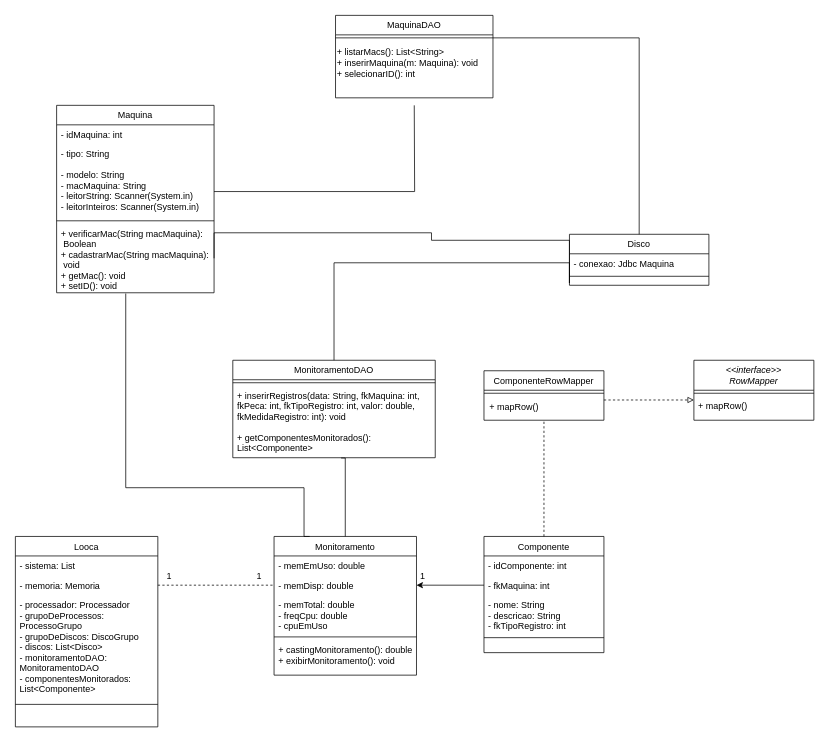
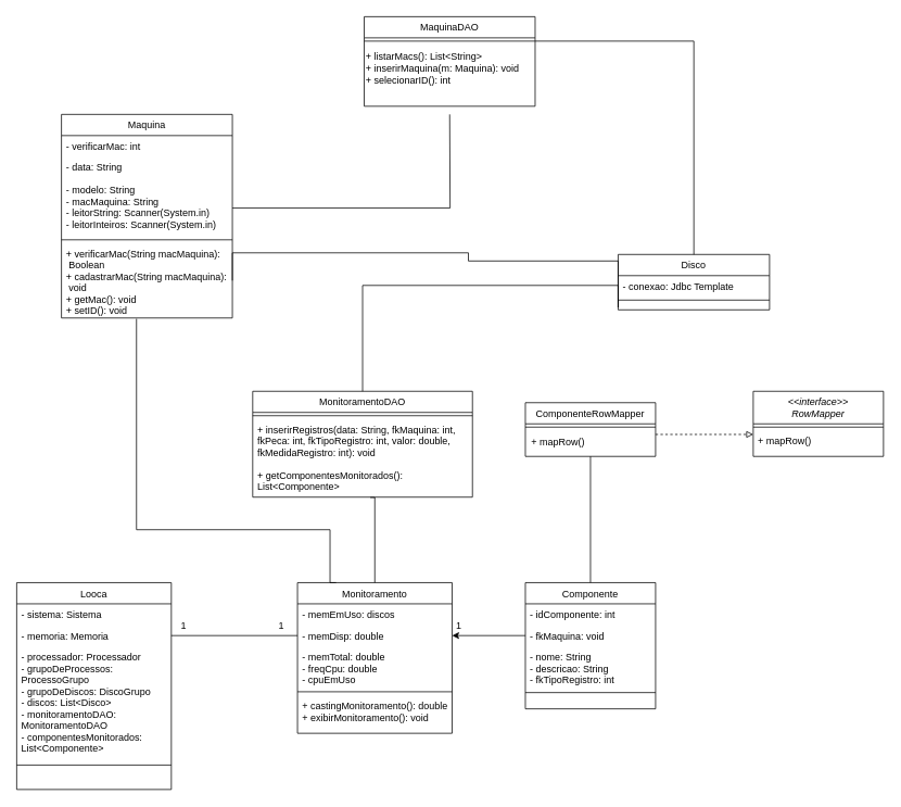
  <mxCell id="0" />
  <mxCell id="1" parent="0" />
  <mxCell id="2" value="Disco" style="swimlane;fontStyle=0;align=center;verticalAlign=top;childLayout=stackLayout;horizontal=1;startSize=26;horizontalStack=0;resizeParent=1;resizeLast=0;collapsible=1;marginBottom=0;rounded=0;shadow=0;strokeWidth=1;" parent="1" vertex="1"><mxGeometry x="759" y="312" width="186" height="68" as="geometry"><mxRectangle x="230" y="140" width="160" height="26" as="alternateBounds" /></mxGeometry></mxCell>
- <mxCell id="3" value="- conexao: Jdbc Maquina" style="text;align=left;verticalAlign=top;spacingLeft=4;spacingRight=4;overflow=hidden;rotatable=0;points=[[0,0.5],[1,0.5]];portConstraint=eastwest;" parent="2" vertex="1"><mxGeometry y="26" width="186" height="26" as="geometry" /></mxCell>
+ <mxCell id="3" value="- conexao: Jdbc Template" style="text;align=left;verticalAlign=top;spacingLeft=4;spacingRight=4;overflow=hidden;rotatable=0;points=[[0,0.5],[1,0.5]];portConstraint=eastwest;" parent="2" vertex="1"><mxGeometry y="26" width="186" height="26" as="geometry" /></mxCell>
  <mxCell id="4" value="" style="line;html=1;strokeWidth=1;align=left;verticalAlign=middle;spacingTop=-1;spacingLeft=3;spacingRight=3;rotatable=0;labelPosition=right;points=[];portConstraint=eastwest;" parent="2" vertex="1"><mxGeometry y="52" width="186" height="8" as="geometry" /></mxCell>
  <mxCell id="5" value="MaquinaDAO" style="swimlane;fontStyle=0;align=center;verticalAlign=top;childLayout=stackLayout;horizontal=1;startSize=26;horizontalStack=0;resizeParent=1;resizeLast=0;collapsible=1;marginBottom=0;rounded=0;shadow=0;strokeWidth=1;" parent="1" vertex="1"><mxGeometry x="447" y="20" width="210" height="110" as="geometry"><mxRectangle x="230" y="140" width="160" height="26" as="alternateBounds" /></mxGeometry></mxCell>
  <mxCell id="6" value="" style="line;html=1;strokeWidth=1;align=left;verticalAlign=middle;spacingTop=-1;spacingLeft=3;spacingRight=3;rotatable=0;labelPosition=right;points=[];portConstraint=eastwest;" parent="5" vertex="1"><mxGeometry y="26" width="210" height="8" as="geometry" /></mxCell>
  <mxCell id="7" value="+ listarMacs(): List&amp;lt;String&amp;gt;&lt;br&gt;+ inserirMaquina(m: Maquina): void&lt;br&gt;+ selecionarID(): int" style="text;html=1;align=left;verticalAlign=middle;resizable=0;points=[];autosize=1;strokeColor=none;fillColor=none;" parent="5" vertex="1"><mxGeometry y="34" width="210" height="60" as="geometry" /></mxCell>
  <mxCell id="8" value="MonitoramentoDAO" style="swimlane;fontStyle=0;align=center;verticalAlign=top;childLayout=stackLayout;horizontal=1;startSize=26;horizontalStack=0;resizeParent=1;resizeLast=0;collapsible=1;marginBottom=0;rounded=0;shadow=0;strokeWidth=1;" parent="1" vertex="1"><mxGeometry x="310" y="480" width="270" height="130" as="geometry"><mxRectangle x="230" y="140" width="160" height="26" as="alternateBounds" /></mxGeometry></mxCell>
  <mxCell id="9" value="" style="line;html=1;strokeWidth=1;align=left;verticalAlign=middle;spacingTop=-1;spacingLeft=3;spacingRight=3;rotatable=0;labelPosition=right;points=[];portConstraint=eastwest;" parent="8" vertex="1"><mxGeometry y="26" width="270" height="8" as="geometry" /></mxCell>
  <mxCell id="10" value="+ inserirRegistros(data: String, fkMaquina: int, &#10;fkPeca: int, fkTipoRegistro: int, valor: double,&#10;fkMedidaRegistro: int): void&#10;&#10;+ getComponentesMonitorados(): &#10;List&lt;Componente&gt;" style="text;align=left;verticalAlign=top;spacingLeft=4;spacingRight=4;overflow=hidden;rotatable=0;points=[[0,0.5],[1,0.5]];portConstraint=eastwest;" parent="8" vertex="1"><mxGeometry y="34" width="270" height="96" as="geometry" /></mxCell>
  <mxCell id="11" value="" style="resizable=0;align=left;verticalAlign=bottom;labelBackgroundColor=none;fontSize=12;" parent="1" connectable="0" vertex="1"><mxGeometry x="525" y="524.667" as="geometry" /></mxCell>
  <mxCell id="12" style="edgeStyle=orthogonalEdgeStyle;rounded=0;orthogonalLoop=1;jettySize=auto;html=1;entryX=0;entryY=0.5;entryDx=0;entryDy=0;endArrow=none;endFill=0;exitX=1;exitY=0.5;exitDx=0;exitDy=0;" parent="1" source="19" edge="1"><mxGeometry relative="1" as="geometry"><Array as="points"><mxPoint x="285" y="310" /><mxPoint x="575" y="310" /><mxPoint x="575" y="320" /><mxPoint x="759" y="320" /></Array><mxPoint x="355" y="320" as="sourcePoint" /><mxPoint x="759" y="377" as="targetPoint" /></mxGeometry></mxCell>
  <mxCell id="13" style="edgeStyle=orthogonalEdgeStyle;rounded=0;orthogonalLoop=1;jettySize=auto;html=1;endArrow=none;endFill=0;" parent="1" target="8" edge="1"><mxGeometry relative="1" as="geometry"><mxPoint x="759" y="377" as="sourcePoint" /><Array as="points"><mxPoint x="759" y="350" /><mxPoint x="445" y="350" /></Array></mxGeometry></mxCell>
  <mxCell id="14" value="Maquina" style="swimlane;fontStyle=0;align=center;verticalAlign=top;childLayout=stackLayout;horizontal=1;startSize=26;horizontalStack=0;resizeParent=1;resizeLast=0;collapsible=1;marginBottom=0;rounded=0;shadow=0;strokeWidth=1;" parent="1" vertex="1"><mxGeometry x="75" y="140" width="210" height="250" as="geometry"><mxRectangle x="230" y="140" width="160" height="26" as="alternateBounds" /></mxGeometry></mxCell>
- <mxCell id="15" value="- idMaquina: int" style="text;align=left;verticalAlign=top;spacingLeft=4;spacingRight=4;overflow=hidden;rotatable=0;points=[[0,0.5],[1,0.5]];portConstraint=eastwest;" parent="14" vertex="1"><mxGeometry y="26" width="210" height="26" as="geometry" /></mxCell>
- <mxCell id="16" value="- tipo: String" style="text;align=left;verticalAlign=top;spacingLeft=4;spacingRight=4;overflow=hidden;rotatable=0;points=[[0,0.5],[1,0.5]];portConstraint=eastwest;rounded=0;shadow=0;html=0;" parent="14" vertex="1"><mxGeometry y="52" width="210" height="28" as="geometry" /></mxCell>
+ <mxCell id="15" value="- verificarMac: int" style="text;align=left;verticalAlign=top;spacingLeft=4;spacingRight=4;overflow=hidden;rotatable=0;points=[[0,0.5],[1,0.5]];portConstraint=eastwest;" parent="14" vertex="1"><mxGeometry y="26" width="210" height="26" as="geometry" /></mxCell>
+ <mxCell id="16" value="- data: String" style="text;align=left;verticalAlign=top;spacingLeft=4;spacingRight=4;overflow=hidden;rotatable=0;points=[[0,0.5],[1,0.5]];portConstraint=eastwest;rounded=0;shadow=0;html=0;" parent="14" vertex="1"><mxGeometry y="52" width="210" height="28" as="geometry" /></mxCell>
  <mxCell id="17" value="- modelo: String&#10;- macMaquina: String&#10;- leitorString: Scanner(System.in)&#10;- leitorInteiros: Scanner(System.in)&#10;" style="text;align=left;verticalAlign=top;spacingLeft=4;spacingRight=4;overflow=hidden;rotatable=0;points=[[0,0.5],[1,0.5]];portConstraint=eastwest;rounded=0;shadow=0;html=0;" parent="14" vertex="1"><mxGeometry y="80" width="210" height="70" as="geometry" /></mxCell>
  <mxCell id="18" value="" style="line;html=1;strokeWidth=1;align=left;verticalAlign=middle;spacingTop=-1;spacingLeft=3;spacingRight=3;rotatable=0;labelPosition=right;points=[];portConstraint=eastwest;" parent="14" vertex="1"><mxGeometry y="150" width="210" height="8" as="geometry" /></mxCell>
  <mxCell id="19" value="+ verificarMac(String macMaquina):&#10; Boolean&#10;+ cadastrarMac(String macMaquina):&#10; void&#10;+ getMac(): void&#10;+ setID(): void" style="text;align=left;verticalAlign=top;spacingLeft=4;spacingRight=4;overflow=hidden;rotatable=0;points=[[0,0.5],[1,0.5]];portConstraint=eastwest;" parent="14" vertex="1"><mxGeometry y="158" width="210" height="92" as="geometry" /></mxCell>
  <mxCell id="20" value="Monitoramento" style="swimlane;fontStyle=0;align=center;verticalAlign=top;childLayout=stackLayout;horizontal=1;startSize=26;horizontalStack=0;resizeParent=1;resizeLast=0;collapsible=1;marginBottom=0;rounded=0;shadow=0;strokeWidth=1;" parent="1" vertex="1"><mxGeometry x="365" y="715" width="190" height="185" as="geometry"><mxRectangle x="230" y="140" width="160" height="26" as="alternateBounds" /></mxGeometry></mxCell>
- <mxCell id="21" value="- memEmUso: double" style="text;align=left;verticalAlign=top;spacingLeft=4;spacingRight=4;overflow=hidden;rotatable=0;points=[[0,0.5],[1,0.5]];portConstraint=eastwest;" parent="20" vertex="1"><mxGeometry y="26" width="190" height="26" as="geometry" /></mxCell>
+ <mxCell id="21" value="- memEmUso: discos" style="text;align=left;verticalAlign=top;spacingLeft=4;spacingRight=4;overflow=hidden;rotatable=0;points=[[0,0.5],[1,0.5]];portConstraint=eastwest;" parent="20" vertex="1"><mxGeometry y="26" width="190" height="26" as="geometry" /></mxCell>
  <mxCell id="22" value="- memDisp: double" style="text;align=left;verticalAlign=top;spacingLeft=4;spacingRight=4;overflow=hidden;rotatable=0;points=[[0,0.5],[1,0.5]];portConstraint=eastwest;rounded=0;shadow=0;html=0;" parent="20" vertex="1"><mxGeometry y="52" width="190" height="26" as="geometry" /></mxCell>
  <mxCell id="23" value="- memTotal: double&#10;- freqCpu: double&#10;- cpuEmUso" style="text;align=left;verticalAlign=top;spacingLeft=4;spacingRight=4;overflow=hidden;rotatable=0;points=[[0,0.5],[1,0.5]];portConstraint=eastwest;rounded=0;shadow=0;html=0;" parent="20" vertex="1"><mxGeometry y="78" width="190" height="52" as="geometry" /></mxCell>
  <mxCell id="24" value="" style="line;html=1;strokeWidth=1;align=left;verticalAlign=middle;spacingTop=-1;spacingLeft=3;spacingRight=3;rotatable=0;labelPosition=right;points=[];portConstraint=eastwest;" parent="20" vertex="1"><mxGeometry y="130" width="190" height="8" as="geometry" /></mxCell>
  <mxCell id="25" value="+ castingMonitoramento(): double&#10;+ exibirMonitoramento(): void" style="text;align=left;verticalAlign=top;spacingLeft=4;spacingRight=4;overflow=hidden;rotatable=0;points=[[0,0.5],[1,0.5]];portConstraint=eastwest;" parent="20" vertex="1"><mxGeometry y="138" width="190" height="42" as="geometry" /></mxCell>
  <mxCell id="26" value="ComponenteRowMapper" style="swimlane;fontStyle=0;align=center;verticalAlign=top;childLayout=stackLayout;horizontal=1;startSize=26;horizontalStack=0;resizeParent=1;resizeLast=0;collapsible=1;marginBottom=0;rounded=0;shadow=0;strokeWidth=1;" parent="1" vertex="1"><mxGeometry x="645" y="494" width="160" height="66" as="geometry"><mxRectangle x="230" y="140" width="160" height="26" as="alternateBounds" /></mxGeometry></mxCell>
  <mxCell id="27" value="" style="line;html=1;strokeWidth=1;align=left;verticalAlign=middle;spacingTop=-1;spacingLeft=3;spacingRight=3;rotatable=0;labelPosition=right;points=[];portConstraint=eastwest;" parent="26" vertex="1"><mxGeometry y="26" width="160" height="8" as="geometry" /></mxCell>
  <mxCell id="28" value="&lt;&lt;interface&gt;&gt;&#10;RowMapper" style="swimlane;fontStyle=2;align=center;verticalAlign=top;childLayout=stackLayout;horizontal=1;startSize=40;horizontalStack=0;resizeParent=1;resizeLast=0;collapsible=1;marginBottom=0;rounded=0;shadow=0;strokeWidth=1;" parent="1" vertex="1"><mxGeometry x="925" y="480" width="160" height="80" as="geometry"><mxRectangle x="230" y="140" width="160" height="26" as="alternateBounds" /></mxGeometry></mxCell>
  <mxCell id="29" value="" style="line;html=1;strokeWidth=1;align=left;verticalAlign=middle;spacingTop=-1;spacingLeft=3;spacingRight=3;rotatable=0;labelPosition=right;points=[];portConstraint=eastwest;" parent="28" vertex="1"><mxGeometry y="40" width="160" height="8" as="geometry" /></mxCell>
  <mxCell id="30" value="+ mapRow()" style="text;align=left;verticalAlign=top;spacingLeft=4;spacingRight=4;overflow=hidden;rotatable=0;points=[[0,0.5],[1,0.5]];portConstraint=eastwest;" parent="28" vertex="1"><mxGeometry y="48" width="160" height="26" as="geometry" /></mxCell>
  <mxCell id="31" style="edgeStyle=orthogonalEdgeStyle;rounded=0;orthogonalLoop=1;jettySize=auto;html=1;entryX=0;entryY=0.5;entryDx=0;entryDy=0;endArrow=block;endFill=0;dashed=1;" parent="1" edge="1"><mxGeometry relative="1" as="geometry"><mxPoint x="805" y="533" as="sourcePoint" /><mxPoint x="925" y="533" as="targetPoint" /></mxGeometry></mxCell>
  <mxCell id="32" value="Componente" style="swimlane;fontStyle=0;align=center;verticalAlign=top;childLayout=stackLayout;horizontal=1;startSize=26;horizontalStack=0;resizeParent=1;resizeLast=0;collapsible=1;marginBottom=0;rounded=0;shadow=0;strokeWidth=1;" parent="1" vertex="1"><mxGeometry x="645" y="715" width="160" height="155" as="geometry"><mxRectangle x="230" y="140" width="160" height="26" as="alternateBounds" /></mxGeometry></mxCell>
  <mxCell id="33" value="- idComponente: int" style="text;align=left;verticalAlign=top;spacingLeft=4;spacingRight=4;overflow=hidden;rotatable=0;points=[[0,0.5],[1,0.5]];portConstraint=eastwest;" parent="32" vertex="1"><mxGeometry y="26" width="160" height="26" as="geometry" /></mxCell>
- <mxCell id="34" value="- fkMaquina: int" style="text;align=left;verticalAlign=top;spacingLeft=4;spacingRight=4;overflow=hidden;rotatable=0;points=[[0,0.5],[1,0.5]];portConstraint=eastwest;rounded=0;shadow=0;html=0;" parent="32" vertex="1"><mxGeometry y="52" width="160" height="26" as="geometry" /></mxCell>
+ <mxCell id="34" value="- fkMaquina: void" style="text;align=left;verticalAlign=top;spacingLeft=4;spacingRight=4;overflow=hidden;rotatable=0;points=[[0,0.5],[1,0.5]];portConstraint=eastwest;rounded=0;shadow=0;html=0;" parent="32" vertex="1"><mxGeometry y="52" width="160" height="26" as="geometry" /></mxCell>
  <mxCell id="35" value="- nome: String&#10;- descricao: String&#10;- fkTipoRegistro: int" style="text;align=left;verticalAlign=top;spacingLeft=4;spacingRight=4;overflow=hidden;rotatable=0;points=[[0,0.5],[1,0.5]];portConstraint=eastwest;rounded=0;shadow=0;html=0;" parent="32" vertex="1"><mxGeometry y="78" width="160" height="52" as="geometry" /></mxCell>
  <mxCell id="36" value="" style="line;html=1;strokeWidth=1;align=left;verticalAlign=middle;spacingTop=-1;spacingLeft=3;spacingRight=3;rotatable=0;labelPosition=right;points=[];portConstraint=eastwest;" parent="32" vertex="1"><mxGeometry y="130" width="160" height="10" as="geometry" /></mxCell>
  <mxCell id="37" style="edgeStyle=orthogonalEdgeStyle;rounded=0;orthogonalLoop=1;jettySize=auto;html=1;entryX=1;entryY=0.5;entryDx=0;entryDy=0;endArrow=classic;endFill=1;" parent="1" source="34" target="22" edge="1"><mxGeometry relative="1" as="geometry" /></mxCell>
  <mxCell id="38" value="Looca" style="swimlane;fontStyle=0;align=center;verticalAlign=top;childLayout=stackLayout;horizontal=1;startSize=26;horizontalStack=0;resizeParent=1;resizeLast=0;collapsible=1;marginBottom=0;rounded=0;shadow=0;strokeWidth=1;" parent="1" vertex="1"><mxGeometry x="20" y="715" width="190" height="254" as="geometry"><mxRectangle x="230" y="140" width="160" height="26" as="alternateBounds" /></mxGeometry></mxCell>
- <mxCell id="39" value="- sistema: List" style="text;align=left;verticalAlign=top;spacingLeft=4;spacingRight=4;overflow=hidden;rotatable=0;points=[[0,0.5],[1,0.5]];portConstraint=eastwest;" parent="38" vertex="1"><mxGeometry y="26" width="190" height="26" as="geometry" /></mxCell>
+ <mxCell id="39" value="- sistema: Sistema" style="text;align=left;verticalAlign=top;spacingLeft=4;spacingRight=4;overflow=hidden;rotatable=0;points=[[0,0.5],[1,0.5]];portConstraint=eastwest;" parent="38" vertex="1"><mxGeometry y="26" width="190" height="26" as="geometry" /></mxCell>
  <mxCell id="40" value="- memoria: Memoria" style="text;align=left;verticalAlign=top;spacingLeft=4;spacingRight=4;overflow=hidden;rotatable=0;points=[[0,0.5],[1,0.5]];portConstraint=eastwest;rounded=0;shadow=0;html=0;" parent="38" vertex="1"><mxGeometry y="52" width="190" height="26" as="geometry" /></mxCell>
  <mxCell id="41" value="- processador: Processador&#10;- grupoDeProcessos: &#10;ProcessoGrupo&#10;- grupoDeDiscos: DiscoGrupo&#10;- discos: List&lt;Disco&gt;&#10;- monitoramentoDAO: &#10;MonitoramentoDAO&#10;- componentesMonitorados: &#10;List&lt;Componente&gt;" style="text;align=left;verticalAlign=top;spacingLeft=4;spacingRight=4;overflow=hidden;rotatable=0;points=[[0,0.5],[1,0.5]];portConstraint=eastwest;rounded=0;shadow=0;html=0;" parent="38" vertex="1"><mxGeometry y="78" width="190" height="142" as="geometry" /></mxCell>
  <mxCell id="42" value="" style="line;html=1;strokeWidth=1;align=left;verticalAlign=middle;spacingTop=-1;spacingLeft=3;spacingRight=3;rotatable=0;labelPosition=right;points=[];portConstraint=eastwest;" parent="38" vertex="1"><mxGeometry y="220" width="190" height="8" as="geometry" /></mxCell>
- <mxCell id="43" style="edgeStyle=orthogonalEdgeStyle;rounded=0;orthogonalLoop=1;jettySize=auto;html=1;entryX=0;entryY=0.5;entryDx=0;entryDy=0;endArrow=none;endFill=0;dashed=1;" parent="1" source="40" target="22" edge="1"><mxGeometry relative="1" as="geometry" /></mxCell>
+ <mxCell id="43" style="edgeStyle=orthogonalEdgeStyle;rounded=0;orthogonalLoop=1;jettySize=auto;html=1;entryX=0;entryY=0.5;entryDx=0;entryDy=0;endArrow=none;endFill=0;" parent="1" source="40" target="22" edge="1"><mxGeometry relative="1" as="geometry" /></mxCell>
  <mxCell id="44" value="1" style="text;html=1;align=center;verticalAlign=middle;resizable=0;points=[];autosize=1;strokeColor=none;fillColor=none;" parent="1" vertex="1"><mxGeometry x="210" y="753" width="30" height="30" as="geometry" /></mxCell>
  <mxCell id="45" value="1" style="text;html=1;align=center;verticalAlign=middle;resizable=0;points=[];autosize=1;strokeColor=none;fillColor=none;" parent="1" vertex="1"><mxGeometry x="330" y="753" width="30" height="30" as="geometry" /></mxCell>
  <mxCell id="46" value="1" style="text;html=1;align=center;verticalAlign=middle;resizable=0;points=[];autosize=1;strokeColor=none;fillColor=none;" parent="1" vertex="1"><mxGeometry x="548" y="753" width="30" height="30" as="geometry" /></mxCell>
  <mxCell id="47" style="edgeStyle=orthogonalEdgeStyle;rounded=0;orthogonalLoop=1;jettySize=auto;html=1;endArrow=none;endFill=0;" parent="1" source="17" edge="1"><mxGeometry relative="1" as="geometry"><mxPoint x="552" y="140" as="targetPoint" /></mxGeometry></mxCell>
  <mxCell id="48" style="edgeStyle=orthogonalEdgeStyle;rounded=0;orthogonalLoop=1;jettySize=auto;html=1;exitX=0.25;exitY=0;exitDx=0;exitDy=0;entryX=0.439;entryY=1.011;entryDx=0;entryDy=0;entryPerimeter=0;endArrow=none;endFill=0;" parent="1" source="20" target="19" edge="1"><mxGeometry relative="1" as="geometry"><Array as="points"><mxPoint x="405" y="650" /><mxPoint x="167" y="650" /></Array></mxGeometry></mxCell>
  <mxCell id="49" style="edgeStyle=orthogonalEdgeStyle;rounded=0;orthogonalLoop=1;jettySize=auto;html=1;endArrow=none;endFill=0;" parent="1" source="6" target="2" edge="1"><mxGeometry relative="1" as="geometry" /></mxCell>
- <mxCell id="50" style="edgeStyle=orthogonalEdgeStyle;rounded=0;orthogonalLoop=1;jettySize=auto;html=1;exitX=0.5;exitY=0;exitDx=0;exitDy=0;endArrow=none;endFill=0;entryX=0.5;entryY=1;entryDx=0;entryDy=0;dashed=1;" parent="1" source="32" target="26" edge="1"><mxGeometry relative="1" as="geometry"><mxPoint x="725" y="634" as="targetPoint" /><Array as="points" /></mxGeometry></mxCell>
+ <mxCell id="50" style="edgeStyle=orthogonalEdgeStyle;rounded=0;orthogonalLoop=1;jettySize=auto;html=1;exitX=0.5;exitY=0;exitDx=0;exitDy=0;endArrow=none;endFill=0;entryX=0.5;entryY=1;entryDx=0;entryDy=0;" parent="1" source="32" target="26" edge="1"><mxGeometry relative="1" as="geometry"><mxPoint x="725" y="634" as="targetPoint" /><Array as="points" /></mxGeometry></mxCell>
  <mxCell id="51" style="edgeStyle=orthogonalEdgeStyle;rounded=0;orthogonalLoop=1;jettySize=auto;html=1;exitX=0.5;exitY=0;exitDx=0;exitDy=0;entryX=0.535;entryY=1.004;entryDx=0;entryDy=0;entryPerimeter=0;endArrow=none;endFill=0;" parent="1" source="20" target="10" edge="1"><mxGeometry relative="1" as="geometry"><Array as="points"><mxPoint x="460" y="610" /></Array></mxGeometry></mxCell>
  <mxCell id="52" value="+ mapRow()" style="text;html=1;align=center;verticalAlign=middle;resizable=0;points=[];autosize=1;strokeColor=none;fillColor=none;" parent="1" vertex="1"><mxGeometry x="640" y="528" width="90" height="30" as="geometry" /></mxCell>
